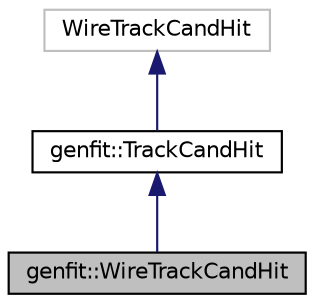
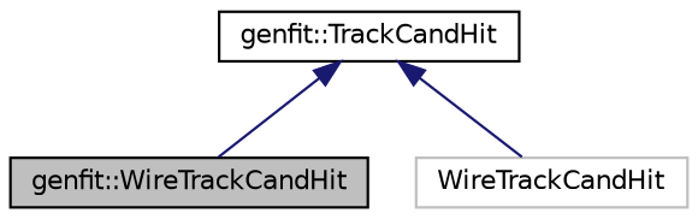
  digraph {
    node [color=black fillcolor=white fontname=Helvetica fontsize=10 shape=record style=filled]
    edge [color=midnightblue dir=back fontname=Helvetica fontsize=10 labelfontname=Helvetica labelfontsize=10 style=solid]
    n1 [fillcolor=grey75 fontcolor=black height=0.2 label="genfit::WireTrackCandHit" width=0.4]
    n2 [height=0.2 label="genfit::TrackCandHit" width=0.4]
    n3 [color=grey75 height=0.2 label=WireTrackCandHit width=0.4]
    n2 -> n1
-   n3 -> n2
+   n2 -> n3
  }
